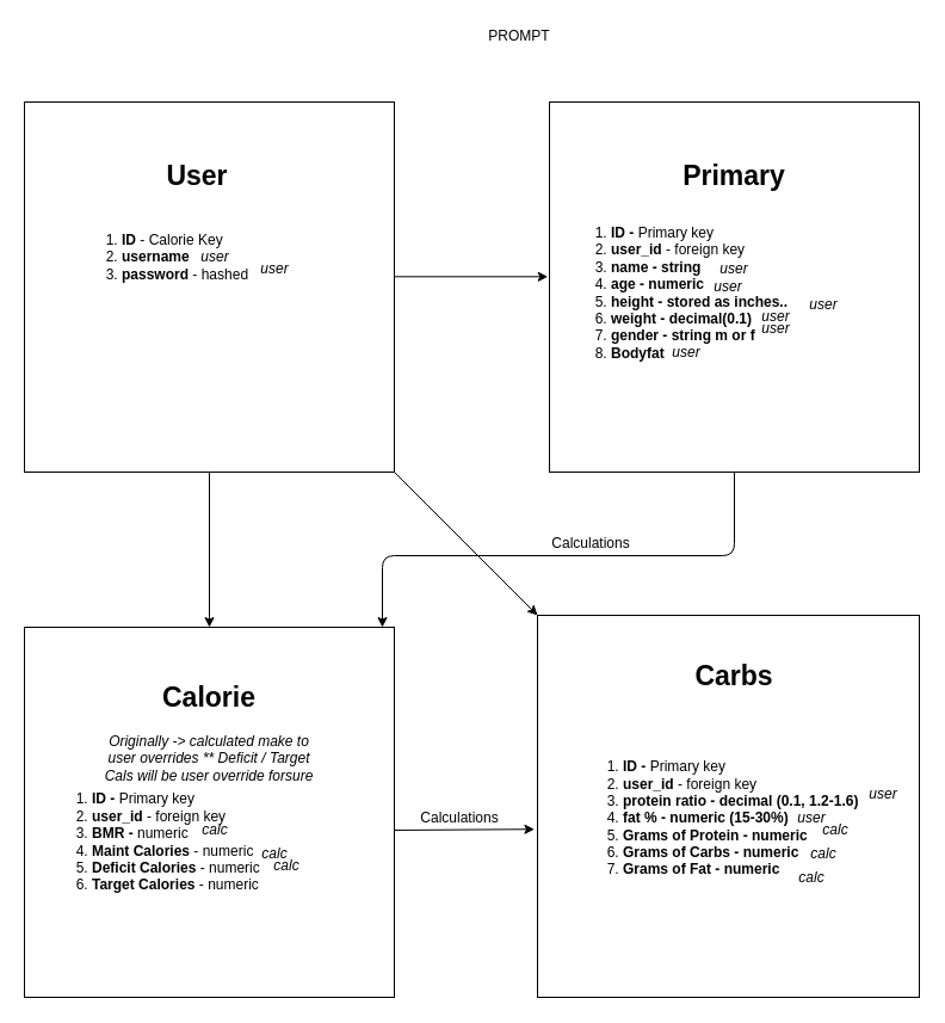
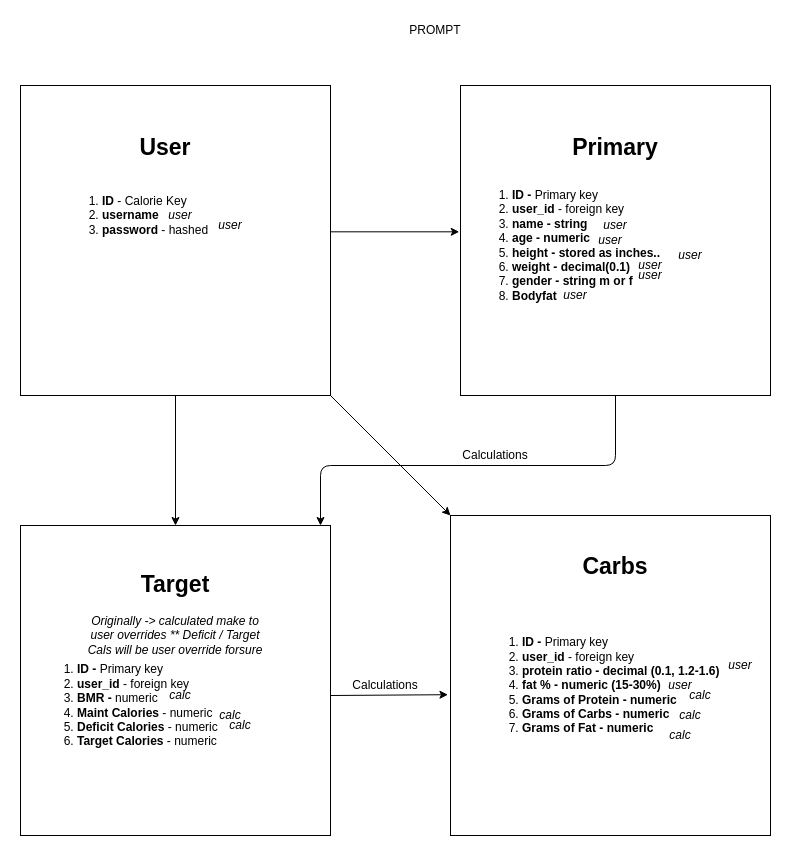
  <mxCell id="0" />
  <mxCell id="1" parent="0" />
  <mxCell id="2" value="" style="whiteSpace=wrap;html=1;aspect=fixed;" vertex="1" parent="1"><mxGeometry x="20" y="85" width="310" height="310" as="geometry" /></mxCell>
  <mxCell id="3" value="&lt;b&gt;&lt;font style=&quot;font-size: 23px&quot;&gt;User&lt;/font&gt;&lt;/b&gt;" style="text;html=1;strokeColor=none;fillColor=none;align=center;verticalAlign=middle;whiteSpace=wrap;rounded=0;" vertex="1" parent="1"><mxGeometry x="60" y="118" width="210" height="57.5" as="geometry" /></mxCell>
  <mxCell id="4" value="&lt;ol&gt;&lt;li&gt;&lt;b&gt;ID&lt;/b&gt;&amp;nbsp;- Calorie Key&lt;/li&gt;&lt;li&gt;&lt;b&gt;username&lt;/b&gt;&lt;/li&gt;&lt;li&gt;&lt;b&gt;password &lt;/b&gt;- hashed&lt;/li&gt;&lt;/ol&gt;" style="text;html=1;strokeColor=none;fillColor=none;align=left;verticalAlign=middle;whiteSpace=wrap;rounded=0;" vertex="1" parent="1"><mxGeometry x="60" y="185" width="240" height="60" as="geometry" /></mxCell>
  <mxCell id="5" value="" style="whiteSpace=wrap;html=1;aspect=fixed;" vertex="1" parent="1"><mxGeometry x="460" y="85" width="310" height="310" as="geometry" /></mxCell>
  <mxCell id="6" value="&lt;span style=&quot;font-size: 23px&quot;&gt;&lt;b&gt;Primary&lt;/b&gt;&lt;/span&gt;" style="text;html=1;strokeColor=none;fillColor=none;align=center;verticalAlign=middle;whiteSpace=wrap;rounded=0;" vertex="1" parent="1"><mxGeometry x="510" y="118" width="210" height="57.5" as="geometry" /></mxCell>
  <mxCell id="7" value="&lt;ol&gt;&lt;li&gt;&lt;b&gt;ID - &lt;/b&gt;Primary key&lt;/li&gt;&lt;li&gt;&lt;b&gt;user_id &lt;/b&gt;- foreign key&lt;/li&gt;&lt;li&gt;&lt;b&gt;name - string&lt;/b&gt;&lt;/li&gt;&lt;li&gt;&lt;b&gt;age - numeric&lt;/b&gt;&lt;/li&gt;&lt;li&gt;&lt;b&gt;height - stored as inches..&lt;/b&gt;&lt;/li&gt;&lt;li&gt;&lt;b&gt;weight - decimal(0.1)&lt;/b&gt;&lt;/li&gt;&lt;li&gt;&lt;b&gt;gender - string m or f&lt;/b&gt;&lt;/li&gt;&lt;li&gt;&lt;b&gt;Bodyfat&lt;/b&gt;&lt;/li&gt;&lt;/ol&gt;" style="text;html=1;strokeColor=none;fillColor=none;align=left;verticalAlign=middle;whiteSpace=wrap;rounded=0;" vertex="1" parent="1"><mxGeometry x="470" y="145" width="290" height="200" as="geometry" /></mxCell>
  <mxCell id="8" value="" style="whiteSpace=wrap;html=1;aspect=fixed;" vertex="1" parent="1"><mxGeometry x="450" y="515" width="320" height="320" as="geometry" /></mxCell>
  <mxCell id="9" value="" style="whiteSpace=wrap;html=1;aspect=fixed;" vertex="1" parent="1"><mxGeometry x="20" y="525" width="310" height="310" as="geometry" /></mxCell>
- <mxCell id="10" value="&lt;span style=&quot;font-size: 23px&quot;&gt;&lt;b&gt;Calorie&lt;/b&gt;&lt;/span&gt;" style="text;html=1;strokeColor=none;fillColor=none;align=center;verticalAlign=middle;whiteSpace=wrap;rounded=0;" vertex="1" parent="1"><mxGeometry x="70" y="555" width="210" height="57.5" as="geometry" /></mxCell>
+ <mxCell id="10" value="&lt;span style=&quot;font-size: 23px&quot;&gt;&lt;b&gt;Target&lt;/b&gt;&lt;/span&gt;" style="text;html=1;strokeColor=none;fillColor=none;align=center;verticalAlign=middle;whiteSpace=wrap;rounded=0;" vertex="1" parent="1"><mxGeometry x="70" y="555" width="210" height="57.5" as="geometry" /></mxCell>
  <mxCell id="11" value="&lt;ol&gt;&lt;li&gt;&lt;b&gt;ID - &lt;/b&gt;Primary key&lt;/li&gt;&lt;li&gt;&lt;b&gt;user_id &lt;/b&gt;- foreign key&lt;/li&gt;&lt;li&gt;&lt;b&gt;BMR - &lt;/b&gt;numeric&lt;/li&gt;&lt;li&gt;&lt;b&gt;Maint Calories&lt;/b&gt;&amp;nbsp;- numeric&lt;/li&gt;&lt;li&gt;&lt;b&gt;Deficit Calories &lt;/b&gt;- numeric&lt;/li&gt;&lt;li&gt;&lt;b&gt;Target Calories &lt;/b&gt;- numeric&lt;/li&gt;&lt;/ol&gt;" style="text;html=1;strokeColor=none;fillColor=none;align=left;verticalAlign=middle;whiteSpace=wrap;rounded=0;" vertex="1" parent="1"><mxGeometry x="35" y="605" width="290" height="200" as="geometry" /></mxCell>
  <mxCell id="12" value="&lt;span style=&quot;font-size: 23px&quot;&gt;&lt;b&gt;Carbs&lt;/b&gt;&lt;/span&gt;" style="text;html=1;strokeColor=none;fillColor=none;align=center;verticalAlign=middle;whiteSpace=wrap;rounded=0;" vertex="1" parent="1"><mxGeometry x="510" y="537.5" width="210" height="57.5" as="geometry" /></mxCell>
  <mxCell id="13" value="&lt;ol&gt;&lt;li&gt;&lt;b&gt;ID - &lt;/b&gt;Primary key&lt;/li&gt;&lt;li&gt;&lt;b&gt;user_id &lt;/b&gt;- foreign key&lt;/li&gt;&lt;li&gt;&lt;b&gt;protein ratio - decimal (0.1, 1.2-1.6)&lt;/b&gt;&lt;/li&gt;&lt;li&gt;&lt;b&gt;fat % - numeric (15-30%)&lt;/b&gt;&lt;/li&gt;&lt;li&gt;&lt;b&gt;Grams of Protein - numeric&amp;nbsp;&lt;/b&gt;&lt;/li&gt;&lt;li&gt;&lt;b&gt;Grams of Carbs - numeric&amp;nbsp;&lt;/b&gt;&lt;/li&gt;&lt;li&gt;&lt;b&gt;Grams of Fat - numeric&amp;nbsp;&lt;/b&gt;&lt;/li&gt;&lt;/ol&gt;" style="text;html=1;strokeColor=none;fillColor=none;align=left;verticalAlign=middle;whiteSpace=wrap;rounded=0;" vertex="1" parent="1"><mxGeometry x="480" y="585" width="290" height="200" as="geometry" /></mxCell>
  <mxCell id="14" value="" style="endArrow=classic;html=1;entryX=0;entryY=0;entryDx=0;entryDy=0;exitX=1;exitY=1;exitDx=0;exitDy=0;" edge="1" parent="1" source="2" target="8"><mxGeometry width="50" height="50" relative="1" as="geometry"><mxPoint x="330" y="395" as="sourcePoint" /><mxPoint x="300" y="285" as="targetPoint" /></mxGeometry></mxCell>
  <mxCell id="15" value="" style="endArrow=classic;html=1;exitX=1.001;exitY=0.472;exitDx=0;exitDy=0;exitPerimeter=0;entryX=-0.004;entryY=0.472;entryDx=0;entryDy=0;entryPerimeter=0;" edge="1" parent="1" source="2" target="5"><mxGeometry width="50" height="50" relative="1" as="geometry"><mxPoint x="450" y="435" as="sourcePoint" /><mxPoint x="500" y="385" as="targetPoint" /></mxGeometry></mxCell>
  <mxCell id="16" value="" style="endArrow=classic;html=1;exitX=0.5;exitY=1;exitDx=0;exitDy=0;entryX=0.5;entryY=0;entryDx=0;entryDy=0;" edge="1" parent="1" source="2" target="9"><mxGeometry width="50" height="50" relative="1" as="geometry"><mxPoint x="140" y="435" as="sourcePoint" /><mxPoint x="190" y="385" as="targetPoint" /></mxGeometry></mxCell>
  <mxCell id="17" value="" style="endArrow=classic;html=1;exitX=0.5;exitY=1;exitDx=0;exitDy=0;" edge="1" parent="1" source="5"><mxGeometry width="50" height="50" relative="1" as="geometry"><mxPoint x="440" y="565" as="sourcePoint" /><mxPoint x="320" y="525" as="targetPoint" /><Array as="points"><mxPoint x="615" y="465" /><mxPoint x="320" y="465" /></Array></mxGeometry></mxCell>
  <mxCell id="18" value="Calculations" style="text;html=1;strokeColor=none;fillColor=none;align=center;verticalAlign=middle;whiteSpace=wrap;rounded=0;" vertex="1" parent="1"><mxGeometry x="440" y="445" width="110" height="20" as="geometry" /></mxCell>
  <mxCell id="19" value="" style="endArrow=classic;html=1;entryX=-0.008;entryY=0.56;entryDx=0;entryDy=0;entryPerimeter=0;" edge="1" parent="1" target="8"><mxGeometry width="50" height="50" relative="1" as="geometry"><mxPoint x="330" y="695" as="sourcePoint" /><mxPoint x="380" y="645" as="targetPoint" /></mxGeometry></mxCell>
  <mxCell id="20" value="Calculations" style="text;html=1;strokeColor=none;fillColor=none;align=center;verticalAlign=middle;whiteSpace=wrap;rounded=0;" vertex="1" parent="1"><mxGeometry x="330" y="675" width="110" height="20" as="geometry" /></mxCell>
  <mxCell id="21" value="user" style="text;html=1;strokeColor=none;fillColor=none;align=center;verticalAlign=middle;whiteSpace=wrap;rounded=0;fontStyle=2" vertex="1" parent="1"><mxGeometry x="160" y="205" width="40" height="20" as="geometry" /></mxCell>
  <mxCell id="22" value="user" style="text;html=1;strokeColor=none;fillColor=none;align=center;verticalAlign=middle;whiteSpace=wrap;rounded=0;fontStyle=2" vertex="1" parent="1"><mxGeometry x="210" y="215" width="40" height="20" as="geometry" /></mxCell>
  <mxCell id="23" value="user" style="text;html=1;strokeColor=none;fillColor=none;align=center;verticalAlign=middle;whiteSpace=wrap;rounded=0;fontStyle=2" vertex="1" parent="1"><mxGeometry x="595" y="215" width="40" height="20" as="geometry" /></mxCell>
  <mxCell id="24" value="user" style="text;html=1;strokeColor=none;fillColor=none;align=center;verticalAlign=middle;whiteSpace=wrap;rounded=0;fontStyle=2" vertex="1" parent="1"><mxGeometry x="590" y="230" width="40" height="20" as="geometry" /></mxCell>
  <mxCell id="25" value="user" style="text;html=1;strokeColor=none;fillColor=none;align=center;verticalAlign=middle;whiteSpace=wrap;rounded=0;fontStyle=2" vertex="1" parent="1"><mxGeometry x="670" y="245" width="40" height="20" as="geometry" /></mxCell>
  <mxCell id="26" value="user" style="text;html=1;strokeColor=none;fillColor=none;align=center;verticalAlign=middle;whiteSpace=wrap;rounded=0;fontStyle=2" vertex="1" parent="1"><mxGeometry x="630" y="255" width="40" height="20" as="geometry" /></mxCell>
  <mxCell id="27" value="user" style="text;html=1;strokeColor=none;fillColor=none;align=center;verticalAlign=middle;whiteSpace=wrap;rounded=0;fontStyle=2" vertex="1" parent="1"><mxGeometry x="630" y="265" width="40" height="20" as="geometry" /></mxCell>
  <mxCell id="28" value="user" style="text;html=1;strokeColor=none;fillColor=none;align=center;verticalAlign=middle;whiteSpace=wrap;rounded=0;fontStyle=2" vertex="1" parent="1"><mxGeometry x="555" y="285" width="40" height="20" as="geometry" /></mxCell>
  <mxCell id="29" value="Originally -&amp;gt; calculated make to user overrides ** Deficit / Target Cals will be user override forsure" style="text;html=1;strokeColor=none;fillColor=none;align=center;verticalAlign=middle;whiteSpace=wrap;rounded=0;fontStyle=2" vertex="1" parent="1"><mxGeometry x="80" y="625" width="190" height="20" as="geometry" /></mxCell>
  <mxCell id="30" value="user" style="text;html=1;strokeColor=none;fillColor=none;align=center;verticalAlign=middle;whiteSpace=wrap;rounded=0;fontStyle=2" vertex="1" parent="1"><mxGeometry x="720" y="655" width="40" height="20" as="geometry" /></mxCell>
  <mxCell id="31" value="user" style="text;html=1;strokeColor=none;fillColor=none;align=center;verticalAlign=middle;whiteSpace=wrap;rounded=0;fontStyle=2" vertex="1" parent="1"><mxGeometry x="660" y="675" width="40" height="20" as="geometry" /></mxCell>
  <mxCell id="32" value="calc" style="text;html=1;strokeColor=none;fillColor=none;align=center;verticalAlign=middle;whiteSpace=wrap;rounded=0;fontStyle=2" vertex="1" parent="1"><mxGeometry x="680" y="685" width="40" height="20" as="geometry" /></mxCell>
  <mxCell id="33" value="calc" style="text;html=1;strokeColor=none;fillColor=none;align=center;verticalAlign=middle;whiteSpace=wrap;rounded=0;fontStyle=2" vertex="1" parent="1"><mxGeometry x="670" y="705" width="40" height="20" as="geometry" /></mxCell>
  <mxCell id="34" value="calc" style="text;html=1;strokeColor=none;fillColor=none;align=center;verticalAlign=middle;whiteSpace=wrap;rounded=0;fontStyle=2" vertex="1" parent="1"><mxGeometry x="660" y="725" width="40" height="20" as="geometry" /></mxCell>
  <mxCell id="35" value="calc" style="text;html=1;strokeColor=none;fillColor=none;align=center;verticalAlign=middle;whiteSpace=wrap;rounded=0;fontStyle=2" vertex="1" parent="1"><mxGeometry x="160" y="685" width="40" height="20" as="geometry" /></mxCell>
  <mxCell id="36" value="calc" style="text;html=1;strokeColor=none;fillColor=none;align=center;verticalAlign=middle;whiteSpace=wrap;rounded=0;fontStyle=2" vertex="1" parent="1"><mxGeometry x="210" y="705" width="40" height="20" as="geometry" /></mxCell>
  <mxCell id="37" value="calc" style="text;html=1;strokeColor=none;fillColor=none;align=center;verticalAlign=middle;whiteSpace=wrap;rounded=0;fontStyle=2" vertex="1" parent="1"><mxGeometry x="220" y="715" width="40" height="20" as="geometry" /></mxCell>
  <mxCell id="38" value="PROMPT" style="text;html=1;strokeColor=none;fillColor=none;align=center;verticalAlign=middle;whiteSpace=wrap;rounded=0;" vertex="1" parent="1"><mxGeometry x="415" y="20" width="40" height="20" as="geometry" /></mxCell>
